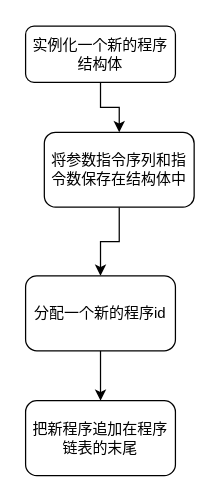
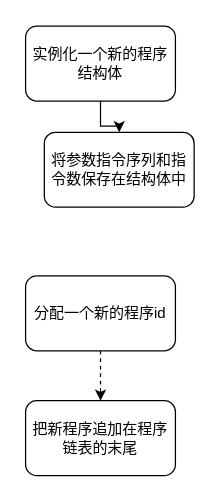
  <mxCell id="0" />
  <mxCell id="1" parent="0" />
  <mxCell id="2" value="" style="edgeStyle=orthogonalEdgeStyle;rounded=0;orthogonalLoop=1;jettySize=auto;html=1;" edge="1" parent="1" source="3" target="5"><mxGeometry relative="1" as="geometry" /></mxCell>
- <mxCell id="3" value="实例化一个新的程序结构体" style="rounded=1;whiteSpace=wrap;html=1;" vertex="1" parent="1"><mxGeometry x="20" y="20" width="120" height="45" as="geometry" /></mxCell>
- <mxCell id="4" value="" style="edgeStyle=orthogonalEdgeStyle;rounded=0;orthogonalLoop=1;jettySize=auto;html=1;" edge="1" parent="1" source="5" target="7"><mxGeometry relative="1" as="geometry" /></mxCell>
+ <mxCell id="3" value="实例化一个新的程序结构体" style="rounded=1;whiteSpace=wrap;html=1;" vertex="1" parent="1"><mxGeometry x="20" y="20" width="120" height="60" as="geometry" /></mxCell>
  <mxCell id="5" value="将参数指令序列和指令数保存在结构体中" style="rounded=1;whiteSpace=wrap;html=1;" vertex="1" parent="1"><mxGeometry x="35" y="105" width="120" height="60" as="geometry" /></mxCell>
- <mxCell id="6" value="" style="edgeStyle=orthogonalEdgeStyle;rounded=0;orthogonalLoop=1;jettySize=auto;html=1;" edge="1" parent="1" source="7" target="8"><mxGeometry relative="1" as="geometry" /></mxCell>
+ <mxCell id="6" value="" style="edgeStyle=orthogonalEdgeStyle;rounded=0;orthogonalLoop=1;jettySize=auto;html=1;dashed=1;" edge="1" parent="1" source="7" target="8"><mxGeometry relative="1" as="geometry" /></mxCell>
  <mxCell id="7" value="分配一个新的程序id" style="rounded=1;whiteSpace=wrap;html=1;" vertex="1" parent="1"><mxGeometry x="20" y="220" width="120" height="60" as="geometry" /></mxCell>
  <mxCell id="8" value="把新程序追加在程序链表的末尾" style="rounded=1;whiteSpace=wrap;html=1;" vertex="1" parent="1"><mxGeometry x="20" y="320" width="120" height="60" as="geometry" /></mxCell>
